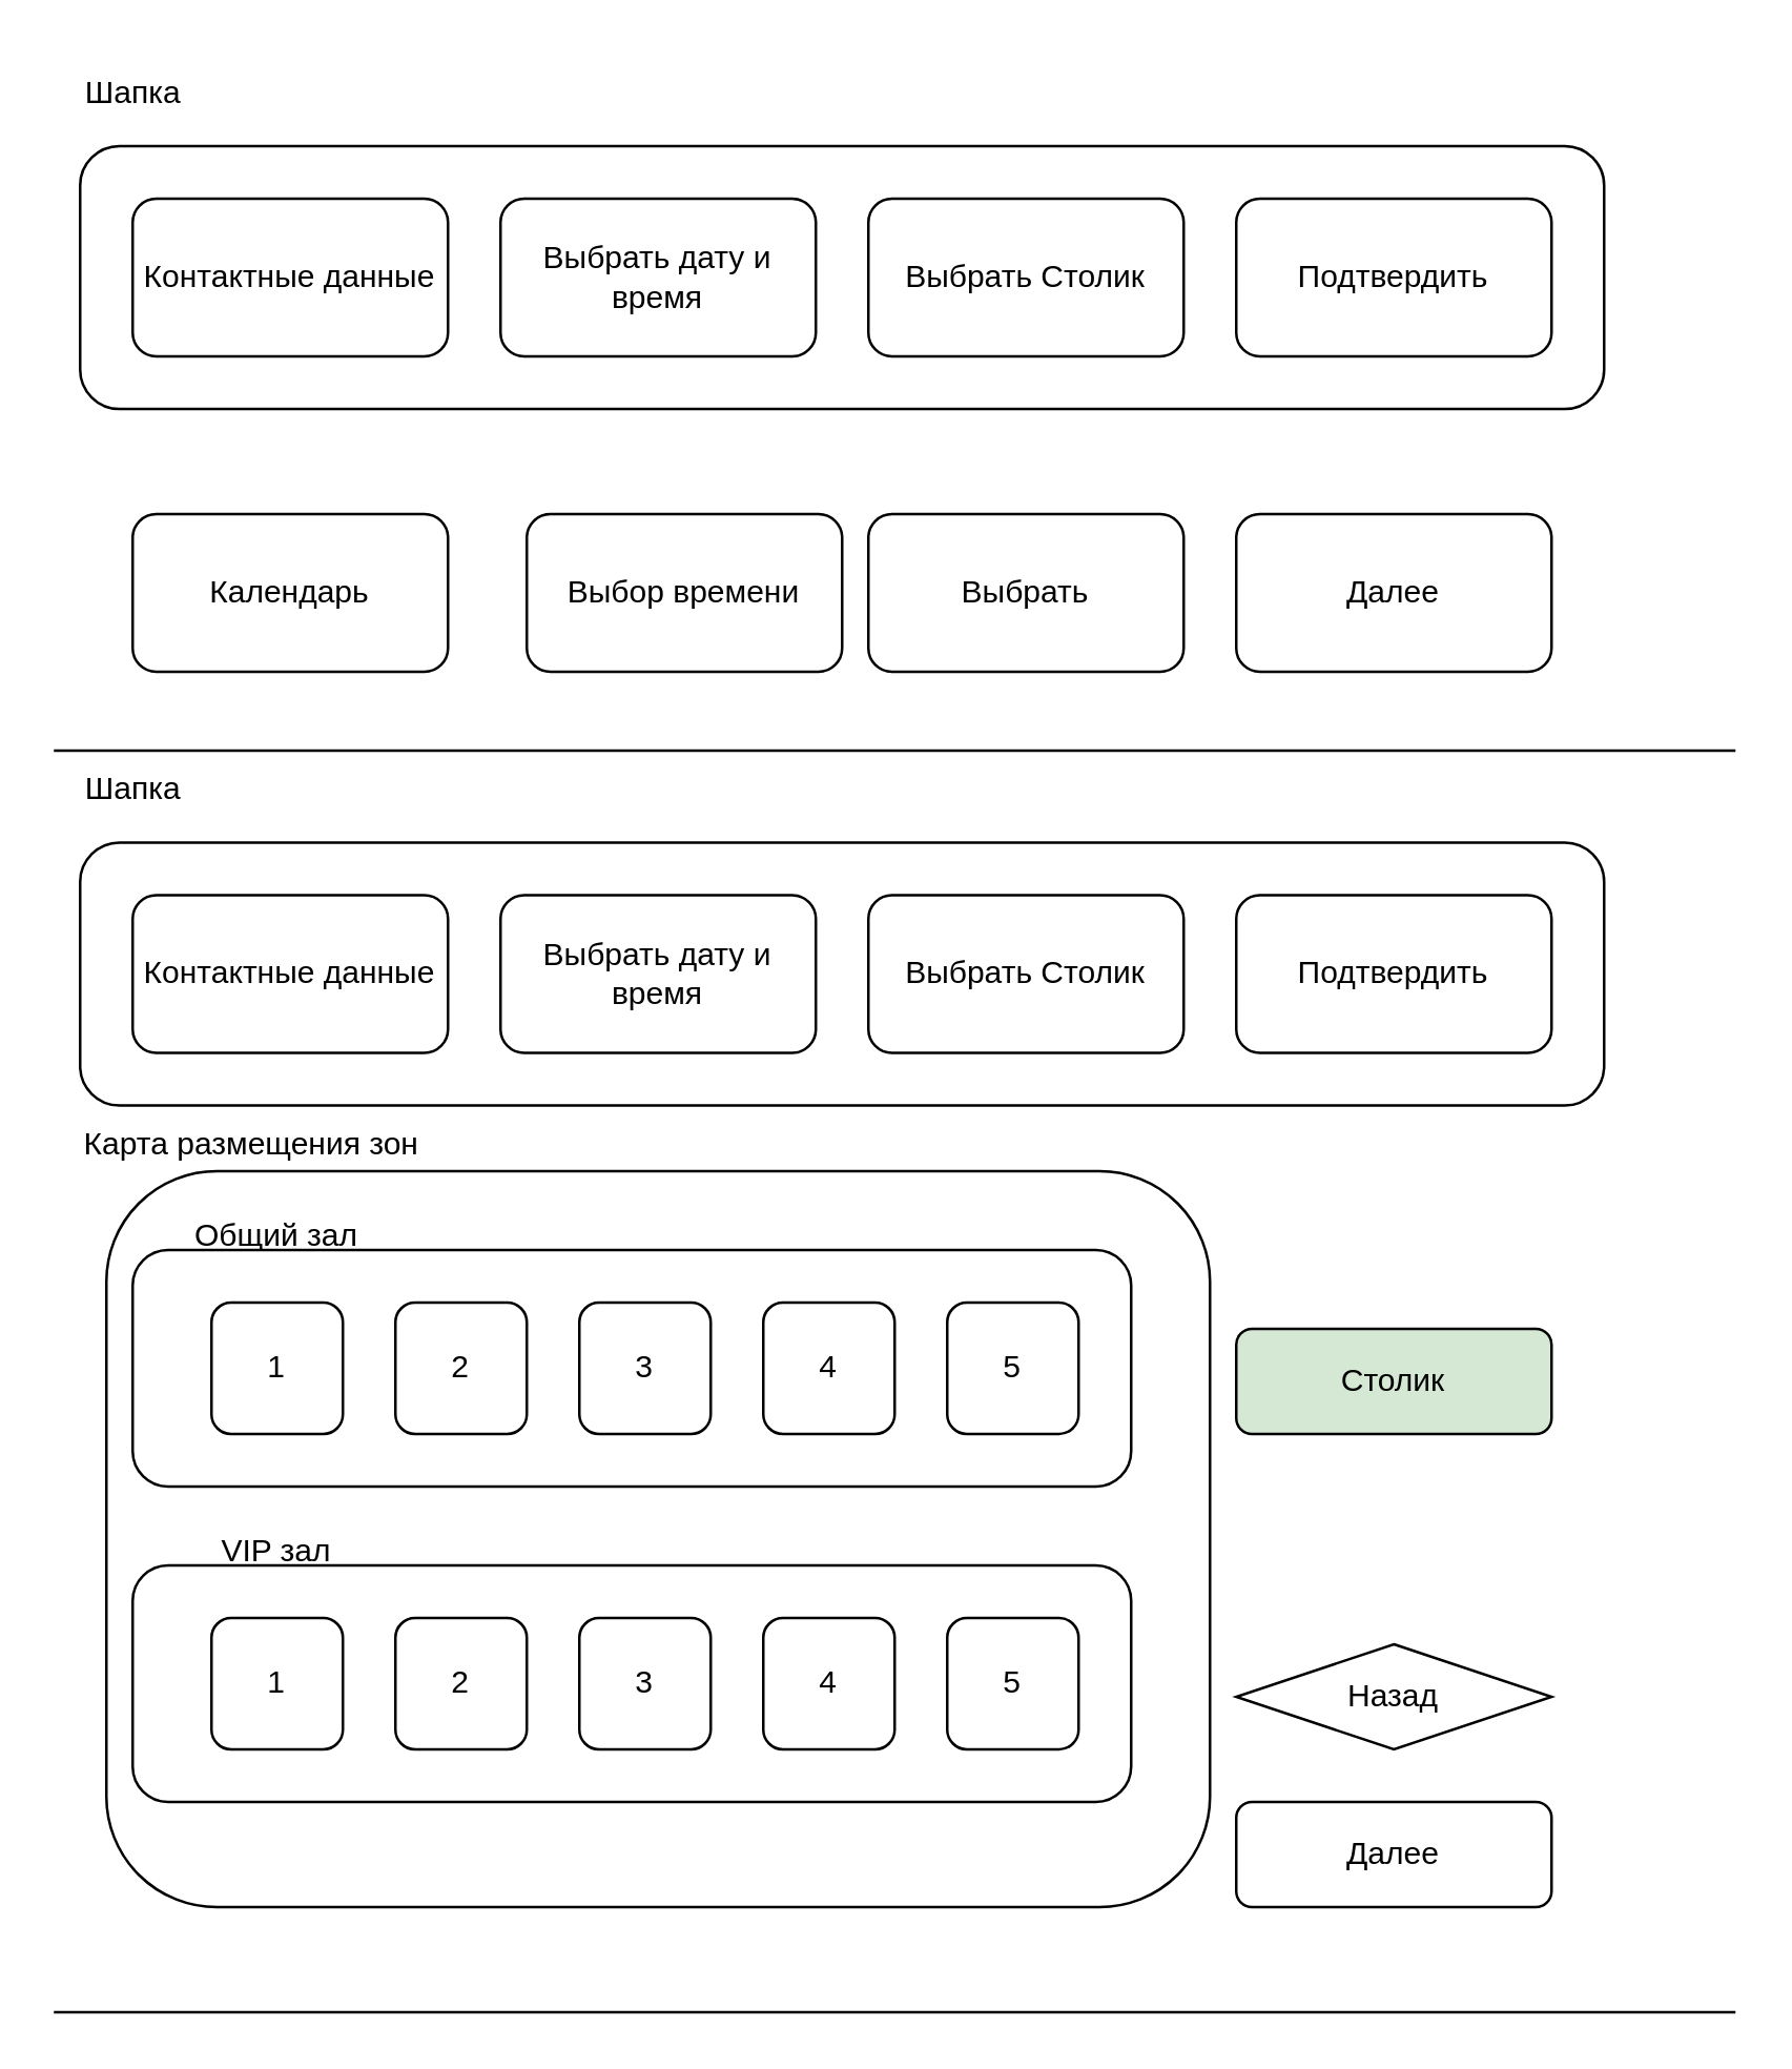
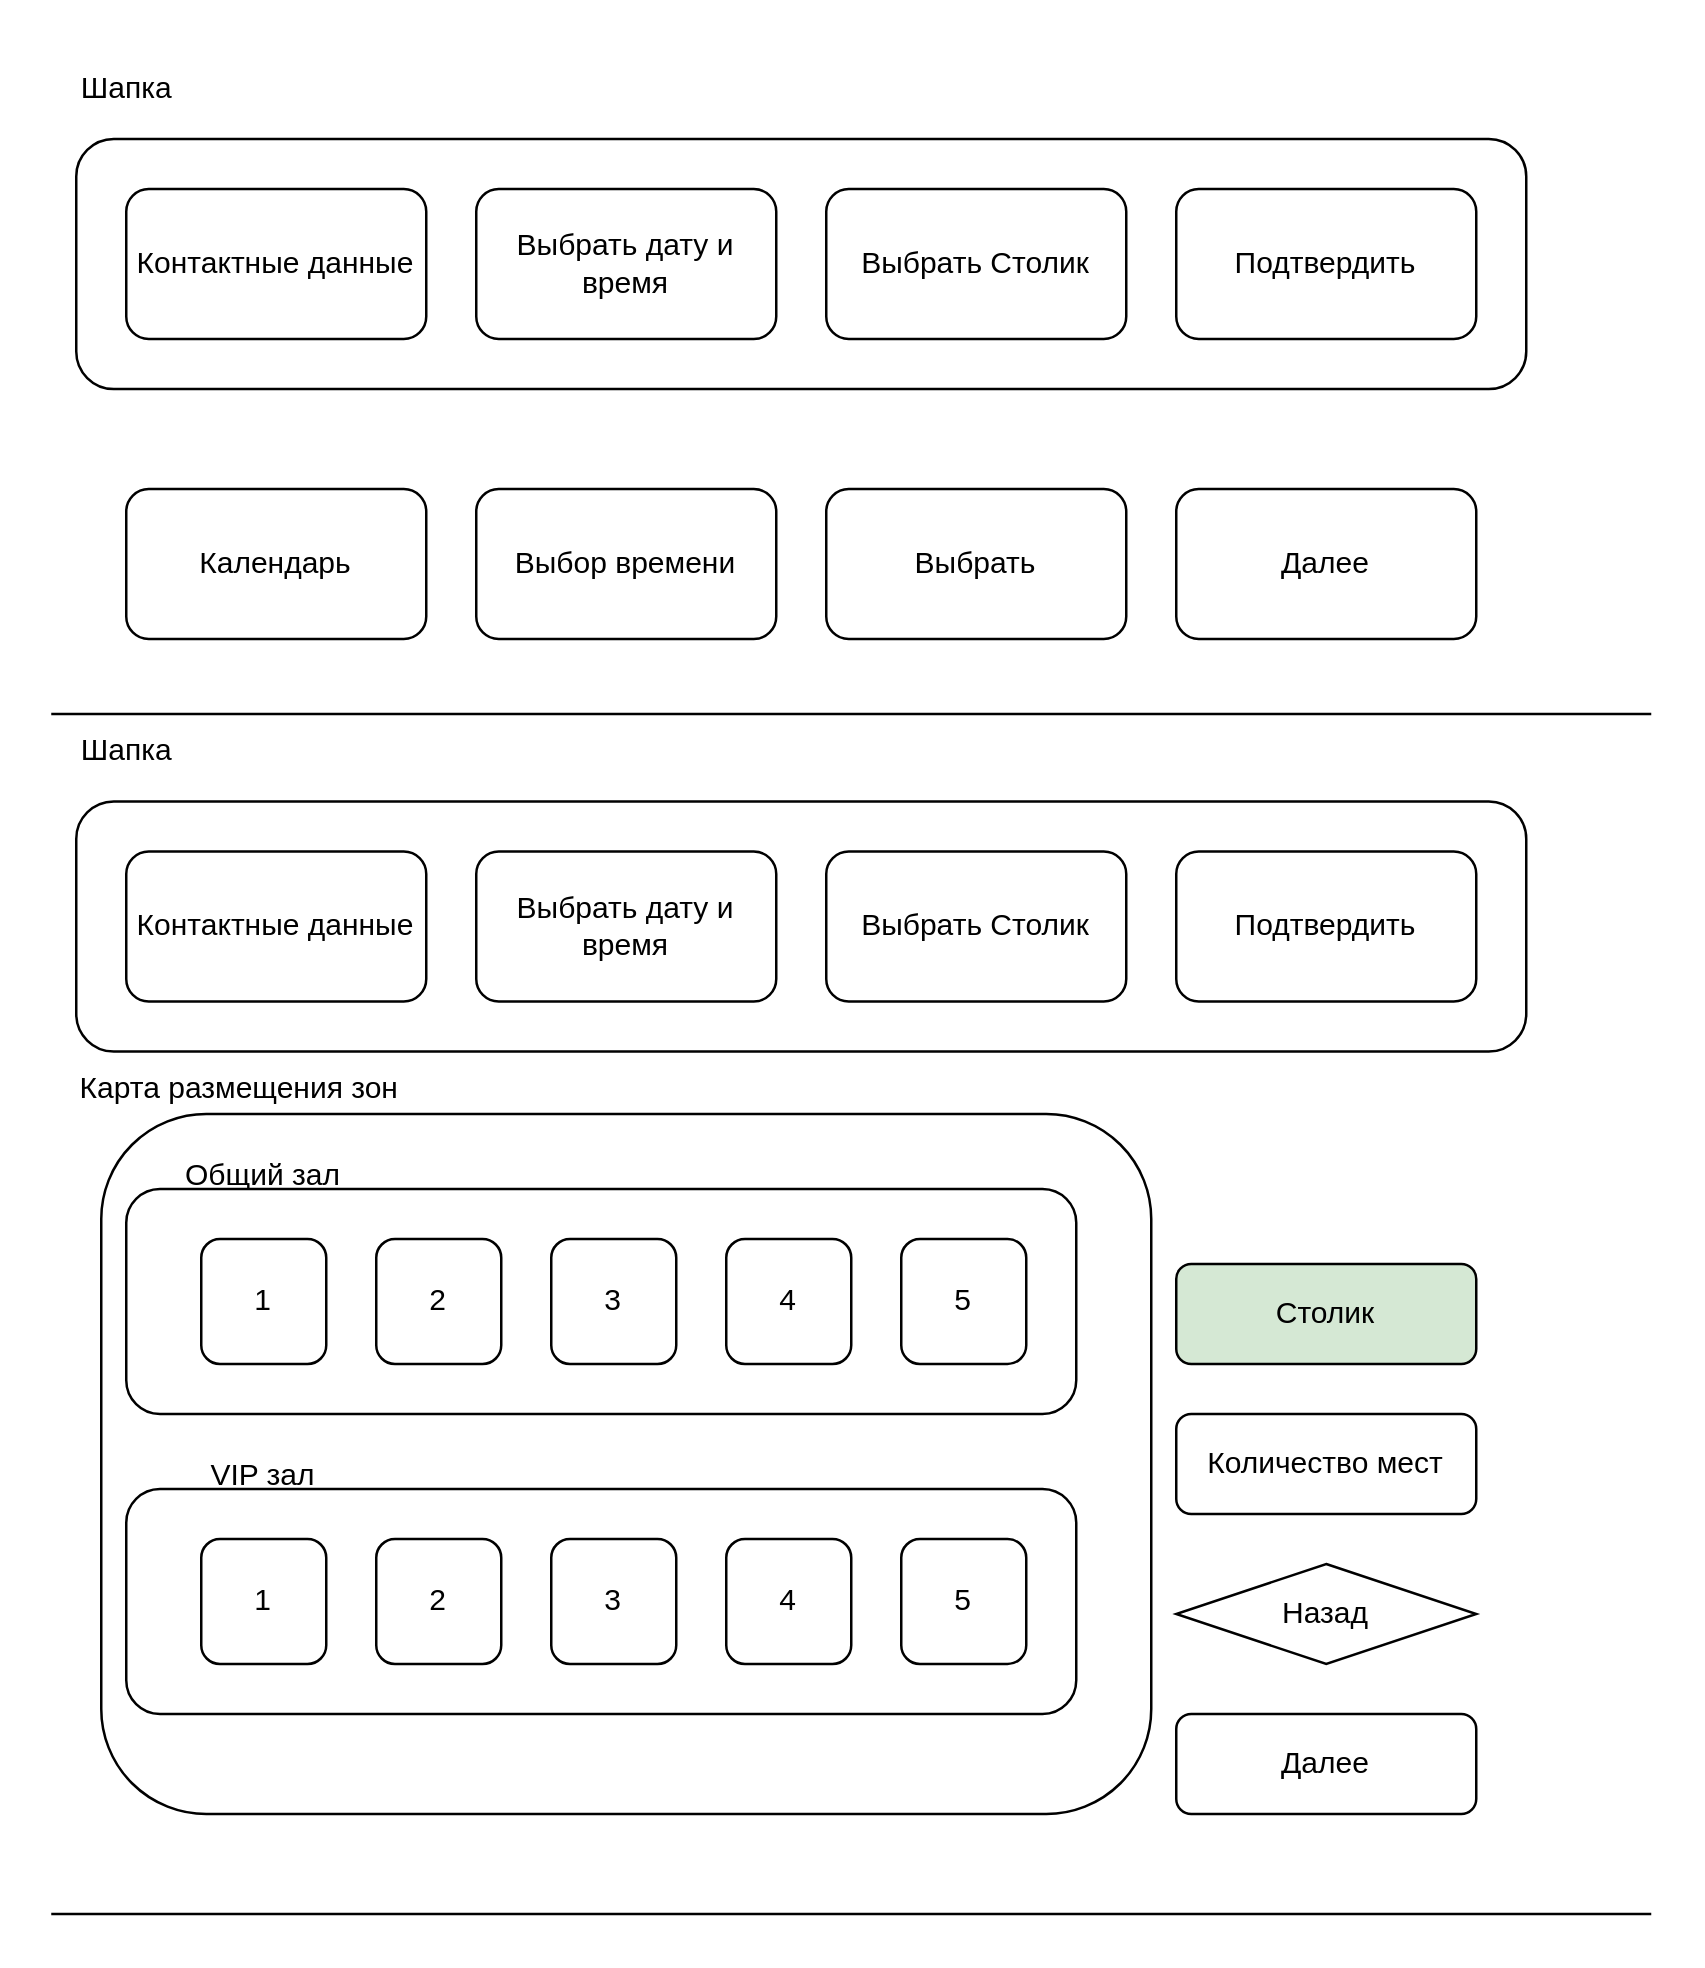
  <mxCell id="0" />
  <mxCell id="1" parent="0" />
  <mxCell id="2" value="" style="rounded=1;whiteSpace=wrap;html=1;" vertex="1" parent="1"><mxGeometry x="30" y="55" width="580" height="100" as="geometry" /></mxCell>
  <mxCell id="3" value="Шапка" style="text;html=1;align=center;verticalAlign=middle;resizable=0;points=[];autosize=1;strokeColor=none;fillColor=none;" vertex="1" parent="1"><mxGeometry x="20" y="20" width="60" height="30" as="geometry" /></mxCell>
  <mxCell id="4" value="Контактные данные" style="rounded=1;whiteSpace=wrap;html=1;" vertex="1" parent="1"><mxGeometry x="50" y="75" width="120" height="60" as="geometry" /></mxCell>
  <mxCell id="5" value="Выбрать дату и время " style="rounded=1;whiteSpace=wrap;html=1;" vertex="1" parent="1"><mxGeometry x="190" y="75" width="120" height="60" as="geometry" /></mxCell>
  <mxCell id="6" value="Подтвердить" style="rounded=1;whiteSpace=wrap;html=1;" vertex="1" parent="1"><mxGeometry x="470" y="75" width="120" height="60" as="geometry" /></mxCell>
  <mxCell id="7" value="Выбрать Столик" style="rounded=1;whiteSpace=wrap;html=1;" vertex="1" parent="1"><mxGeometry x="330" y="75" width="120" height="60" as="geometry" /></mxCell>
  <mxCell id="8" value="Календарь" style="rounded=1;whiteSpace=wrap;html=1;" vertex="1" parent="1"><mxGeometry x="50" y="195" width="120" height="60" as="geometry" /></mxCell>
- <mxCell id="9" value="Выбор времени" style="rounded=1;whiteSpace=wrap;html=1;" vertex="1" parent="1"><mxGeometry x="200" y="195" width="120" height="60" as="geometry" /></mxCell>
+ <mxCell id="9" value="Выбор времени" style="rounded=1;whiteSpace=wrap;html=1;" vertex="1" parent="1"><mxGeometry x="190" y="195" width="120" height="60" as="geometry" /></mxCell>
  <mxCell id="10" value="Далее" style="rounded=1;whiteSpace=wrap;html=1;" vertex="1" parent="1"><mxGeometry x="470" y="195" width="120" height="60" as="geometry" /></mxCell>
  <mxCell id="11" value="Выбрать" style="rounded=1;whiteSpace=wrap;html=1;" vertex="1" parent="1"><mxGeometry x="330" y="195" width="120" height="60" as="geometry" /></mxCell>
  <mxCell id="12" value="" style="endArrow=none;html=1;rounded=0;spacing=4;" edge="1" parent="1"><mxGeometry width="50" height="50" relative="1" as="geometry"><mxPoint x="20" y="285" as="sourcePoint" /><mxPoint x="660" y="285" as="targetPoint" /></mxGeometry></mxCell>
  <mxCell id="13" value="" style="rounded=1;whiteSpace=wrap;html=1;" vertex="1" parent="1"><mxGeometry x="30" y="320" width="580" height="100" as="geometry" /></mxCell>
  <mxCell id="14" value="Шапка" style="text;html=1;align=center;verticalAlign=middle;resizable=0;points=[];autosize=1;strokeColor=none;fillColor=none;" vertex="1" parent="1"><mxGeometry x="20" y="285" width="60" height="30" as="geometry" /></mxCell>
  <mxCell id="15" value="Контактные данные" style="rounded=1;whiteSpace=wrap;html=1;" vertex="1" parent="1"><mxGeometry x="50" y="340" width="120" height="60" as="geometry" /></mxCell>
  <mxCell id="16" value="Выбрать дату и время " style="rounded=1;whiteSpace=wrap;html=1;" vertex="1" parent="1"><mxGeometry x="190" y="340" width="120" height="60" as="geometry" /></mxCell>
  <mxCell id="17" value="Подтвердить" style="rounded=1;whiteSpace=wrap;html=1;" vertex="1" parent="1"><mxGeometry x="470" y="340" width="120" height="60" as="geometry" /></mxCell>
  <mxCell id="18" value="Выбрать Столик" style="rounded=1;whiteSpace=wrap;html=1;" vertex="1" parent="1"><mxGeometry x="330" y="340" width="120" height="60" as="geometry" /></mxCell>
  <mxCell id="19" value="" style="rounded=1;whiteSpace=wrap;html=1;" vertex="1" parent="1"><mxGeometry x="40" y="445" width="420" height="280" as="geometry" /></mxCell>
  <mxCell id="20" value="Столик" style="rounded=1;whiteSpace=wrap;html=1;fillColor=#d5e8d4;" vertex="1" parent="1"><mxGeometry x="470" y="505" width="120" height="40" as="geometry" /></mxCell>
+ <mxCell id="21" value="Количество мест" style="rounded=1;whiteSpace=wrap;html=1;" vertex="1" parent="1"><mxGeometry x="470" y="565" width="120" height="40" as="geometry" /></mxCell>
  <mxCell id="22" value="Назад" style="rhombus;whiteSpace=wrap;html=1;" vertex="1" parent="1"><mxGeometry x="470" y="625" width="120" height="40" as="geometry" /></mxCell>
  <mxCell id="23" value="Далее" style="rounded=1;whiteSpace=wrap;html=1;" vertex="1" parent="1"><mxGeometry x="470" y="685" width="120" height="40" as="geometry" /></mxCell>
  <mxCell id="24" value="Карта размещения зон" style="text;html=1;align=center;verticalAlign=middle;resizable=0;points=[];autosize=1;strokeColor=none;fillColor=none;" vertex="1" parent="1"><mxGeometry x="20" y="420" width="150" height="30" as="geometry" /></mxCell>
  <mxCell id="25" value="" style="rounded=1;whiteSpace=wrap;html=1;" vertex="1" parent="1"><mxGeometry x="50" y="595" width="380" height="90" as="geometry" /></mxCell>
  <mxCell id="26" value="VIP зал" style="text;html=1;strokeColor=none;fillColor=none;align=center;verticalAlign=middle;whiteSpace=wrap;rounded=0;" vertex="1" parent="1"><mxGeometry x="50" y="575" width="110" height="30" as="geometry" /></mxCell>
  <mxCell id="27" value="1" style="rounded=1;whiteSpace=wrap;html=1;" vertex="1" parent="1"><mxGeometry x="80" y="615" width="50" height="50" as="geometry" /></mxCell>
  <mxCell id="28" value="2" style="rounded=1;whiteSpace=wrap;html=1;" vertex="1" parent="1"><mxGeometry x="150" y="615" width="50" height="50" as="geometry" /></mxCell>
  <mxCell id="29" value="3" style="rounded=1;whiteSpace=wrap;html=1;" vertex="1" parent="1"><mxGeometry x="220" y="615" width="50" height="50" as="geometry" /></mxCell>
  <mxCell id="30" value="4" style="rounded=1;whiteSpace=wrap;html=1;" vertex="1" parent="1"><mxGeometry x="290" y="615" width="50" height="50" as="geometry" /></mxCell>
  <mxCell id="31" value="5" style="rounded=1;whiteSpace=wrap;html=1;" vertex="1" parent="1"><mxGeometry x="360" y="615" width="50" height="50" as="geometry" /></mxCell>
  <mxCell id="32" value="Общий зал" style="text;html=1;strokeColor=none;fillColor=none;align=center;verticalAlign=middle;whiteSpace=wrap;rounded=0;" vertex="1" parent="1"><mxGeometry x="50" y="455" width="110" height="30" as="geometry" /></mxCell>
  <mxCell id="33" value="" style="rounded=1;whiteSpace=wrap;html=1;" vertex="1" parent="1"><mxGeometry x="50" y="475" width="380" height="90" as="geometry" /></mxCell>
  <mxCell id="34" value="5" style="rounded=1;whiteSpace=wrap;html=1;" vertex="1" parent="1"><mxGeometry x="360" y="495" width="50" height="50" as="geometry" /></mxCell>
  <mxCell id="35" value="4" style="rounded=1;whiteSpace=wrap;html=1;" vertex="1" parent="1"><mxGeometry x="290" y="495" width="50" height="50" as="geometry" /></mxCell>
  <mxCell id="36" value="3" style="rounded=1;whiteSpace=wrap;html=1;" vertex="1" parent="1"><mxGeometry x="220" y="495" width="50" height="50" as="geometry" /></mxCell>
  <mxCell id="37" value="2" style="rounded=1;whiteSpace=wrap;html=1;" vertex="1" parent="1"><mxGeometry x="150" y="495" width="50" height="50" as="geometry" /></mxCell>
  <mxCell id="38" value="1" style="rounded=1;whiteSpace=wrap;html=1;" vertex="1" parent="1"><mxGeometry x="80" y="495" width="50" height="50" as="geometry" /></mxCell>
  <mxCell id="39" value="" style="endArrow=none;html=1;rounded=0;fontSize=15;" edge="1" parent="1"><mxGeometry width="50" height="50" relative="1" as="geometry"><mxPoint x="20" y="765" as="sourcePoint" /><mxPoint x="660" y="765" as="targetPoint" /></mxGeometry></mxCell>
